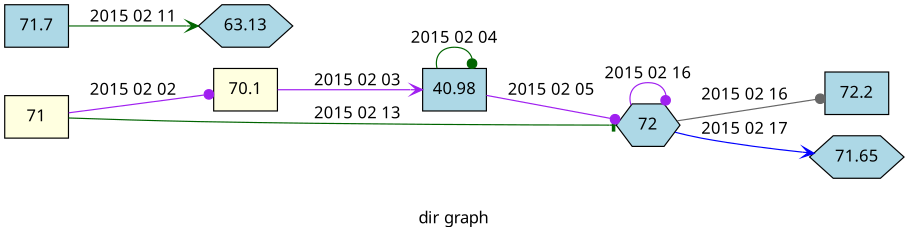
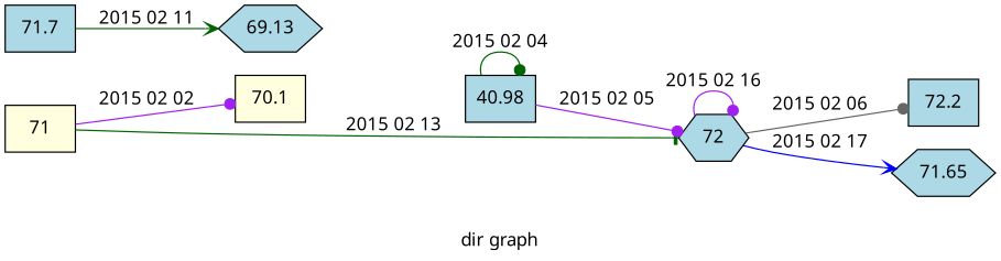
  digraph {
    fontname="Noto Sans"
    label="dir graph"
    rankdir=LR
    node [fillcolor=lightblue fontname="Noto Sans" shape=box style=filled]
    edge [arrowhead=dot color=purple fontname="Noto Sans"]
    71 [fillcolor=lightyellow]
    70.1 [fillcolor=lightyellow]
    72 [shape=hexagon]
    n4 [label=40.98]
    72.2
    71.65 [shape=hexagon]
-   69.13 [shape=hexagon label=63.13]
+   69.13 [shape=hexagon]
    71.7
    71 -> 70.1 [label="2015 02 02"]
    71 -> 72 [arrowhead=tee color=darkgreen label="2015 02 13"]
-   70.1 -> n4 [arrowhead=vee label="2015 02 03"]
    72 -> 72 [label="2015 02 16"]
-   72 -> 72.2 [color=gray40 label="2015 02 16"]
+   72 -> 72.2 [color=gray40 label="2015 02 06"]
    72 -> 71.65 [arrowhead=vee color=blue label="2015 02 17"]
    n4 -> 72 [label="2015 02 05"]
    n4 -> n4 [color=darkgreen label="2015 02 04"]
    71.7 -> 69.13 [arrowhead=vee color=darkgreen label="2015 02 11"]
  }
